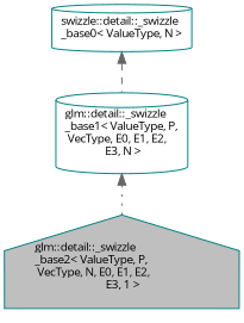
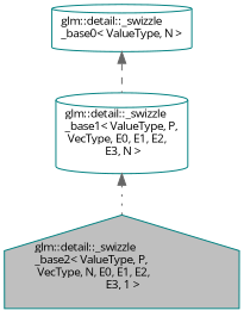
  digraph {
    fontname="Open Sans"
    node [color=teal fillcolor=white fontname="Open Sans" fontsize=10 shape=cylinder style=filled]
    edge [color=gray40 dir=back fontname="Open Sans" fontsize=10 labelfontname=Helvetica labelfontsize=10]
    n1 [fillcolor=grey75 fontcolor=black height=0.2 label="glm::detail::_swizzle\l_base2\< ValueType, P,\l VecType, N, E0, E1, E2,\l E3, 1 \>" shape=house width=0.4]
    n2 [height=0.2 label="glm::detail::_swizzle\l_base1\< ValueType, P,\l VecType, E0, E1, E2,\l E3, N \>" width=0.4]
-   n3 [height=0.2 label="swizzle::detail::_swizzle\l_base0\< ValueType, N \>" width=0.4]
+   n3 [height=0.2 label="glm::detail::_swizzle\l_base0\< ValueType, N \>" width=0.4]
    n2 -> n1 [style=dotted]
    n3 -> n2 [style=dashed]
  }
